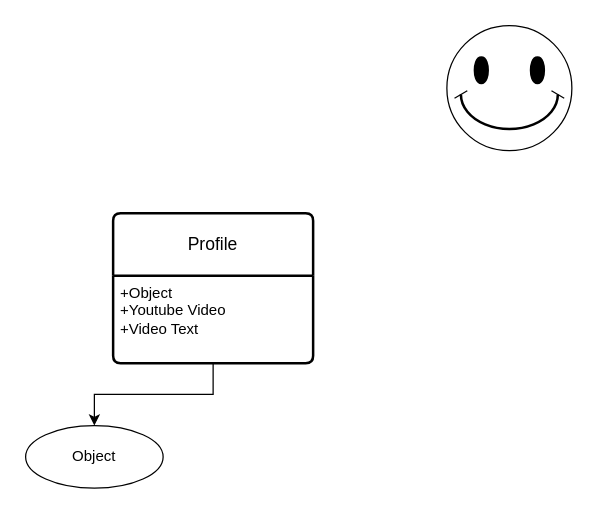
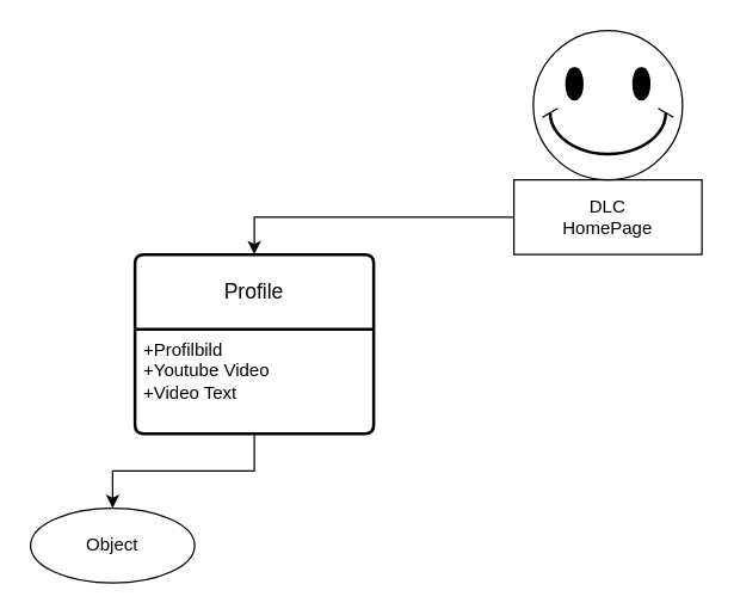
  <mxCell id="0" />
  <mxCell id="1" parent="0" />
+ <mxCell id="2" style="edgeStyle=orthogonalEdgeStyle;rounded=0;orthogonalLoop=1;jettySize=auto;html=1;entryX=0.5;entryY=0;entryDx=0;entryDy=0;" edge="1" parent="1" source="3" target="5"><mxGeometry relative="1" as="geometry"><mxPoint x="170" y="145" as="targetPoint" /></mxGeometry></mxCell>
+ <mxCell id="3" value="DLC&lt;br&gt;HomePage" style="whiteSpace=wrap;html=1;align=center;" vertex="1" parent="1"><mxGeometry x="344" y="120" width="126" height="50" as="geometry" /></mxCell>
  <mxCell id="4" style="edgeStyle=orthogonalEdgeStyle;rounded=0;orthogonalLoop=1;jettySize=auto;html=1;exitX=0.5;exitY=1;exitDx=0;exitDy=0;entryX=0.5;entryY=0;entryDx=0;entryDy=0;" edge="1" parent="1" source="5" target="8"><mxGeometry relative="1" as="geometry" /></mxCell>
  <mxCell id="5" value="Profile" style="swimlane;childLayout=stackLayout;horizontal=1;startSize=50;horizontalStack=0;rounded=1;fontSize=14;fontStyle=0;strokeWidth=2;resizeParent=0;resizeLast=1;shadow=0;dashed=0;align=center;arcSize=4;whiteSpace=wrap;html=1;" vertex="1" parent="1"><mxGeometry x="90" y="170" width="160" height="120" as="geometry" /></mxCell>
- <mxCell id="6" value="+Object&lt;br&gt;+Youtube Video&lt;br&gt;+Video Text" style="align=left;strokeColor=none;fillColor=none;spacingLeft=4;fontSize=12;verticalAlign=top;resizable=0;rotatable=0;part=1;html=1;" vertex="1" parent="5"><mxGeometry y="50" width="160" height="70" as="geometry" /></mxCell>
+ <mxCell id="6" value="+Profilbild&lt;br&gt;+Youtube Video&lt;br&gt;+Video Text" style="align=left;strokeColor=none;fillColor=none;spacingLeft=4;fontSize=12;verticalAlign=top;resizable=0;rotatable=0;part=1;html=1;" vertex="1" parent="5"><mxGeometry y="50" width="160" height="70" as="geometry" /></mxCell>
  <mxCell id="7" value="" style="verticalLabelPosition=bottom;verticalAlign=top;html=1;shape=mxgraph.basic.smiley" vertex="1" parent="1"><mxGeometry x="357" width="100" height="100" as="geometry" y="20" /></mxCell>
  <mxCell id="8" value="Object" style="ellipse;html=1;whiteSpace=wrap;" vertex="1" parent="1"><mxGeometry x="20" y="340" width="110" height="50" as="geometry" /></mxCell>
